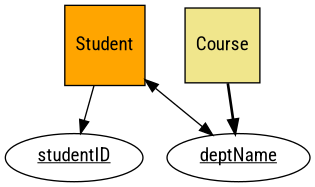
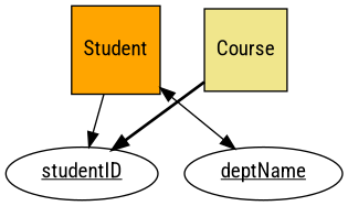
  digraph {
    fontname="Roboto Condensed"
    node [fontname="Roboto Condensed"]
    edge [fontname="Roboto Condensed" style=solid]
    Student [fillcolor=orange shape=square style=filled]
    n2 [label=< <u>studentID</u> >]
    n3 [label=< <u>deptName</u> >]
    Course [fillcolor=khaki shape=square style=filled]
    Student -> n2
    Student -> n3 [dir=both]
-   Course -> n3 [style=bold]
+   Course -> n2 [style=bold]
  }
